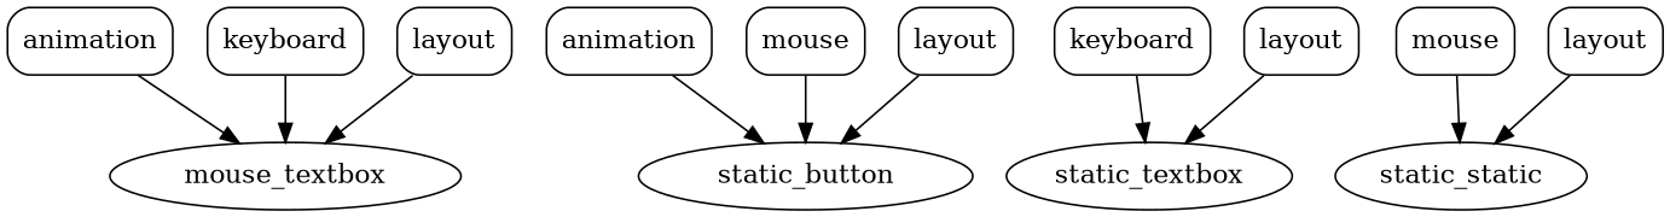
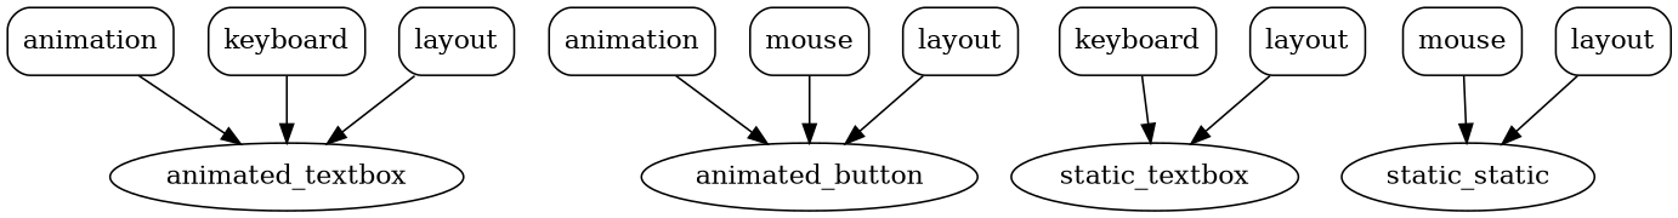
  digraph {
    node [shape=rectangle style=rounded]
    n1 [label=animation]
-   animated_textbox [label=mouse_textbox shape="" style=""]
+   animated_textbox [shape="" style=""]
    n3 [label=keyboard]
    n4 [label=layout]
    n5 [label=animation]
-   animated_button [label=static_button shape="" style=""]
+   animated_button [shape="" style=""]
    n7 [label=mouse]
    n8 [label=layout]
    n9 [label=keyboard]
    static_textbox [shape="" style=""]
    n11 [label=layout]
    n12 [label=mouse]
    n13 [label=static_static shape="" style=""]
    n14 [label=layout]
    n1 -> animated_textbox
    n3 -> animated_textbox
    n4 -> animated_textbox
    n5 -> animated_button
    n7 -> animated_button
    n8 -> animated_button
    n9 -> static_textbox
    n11 -> static_textbox
    n12 -> n13
    n14 -> n13
  }
